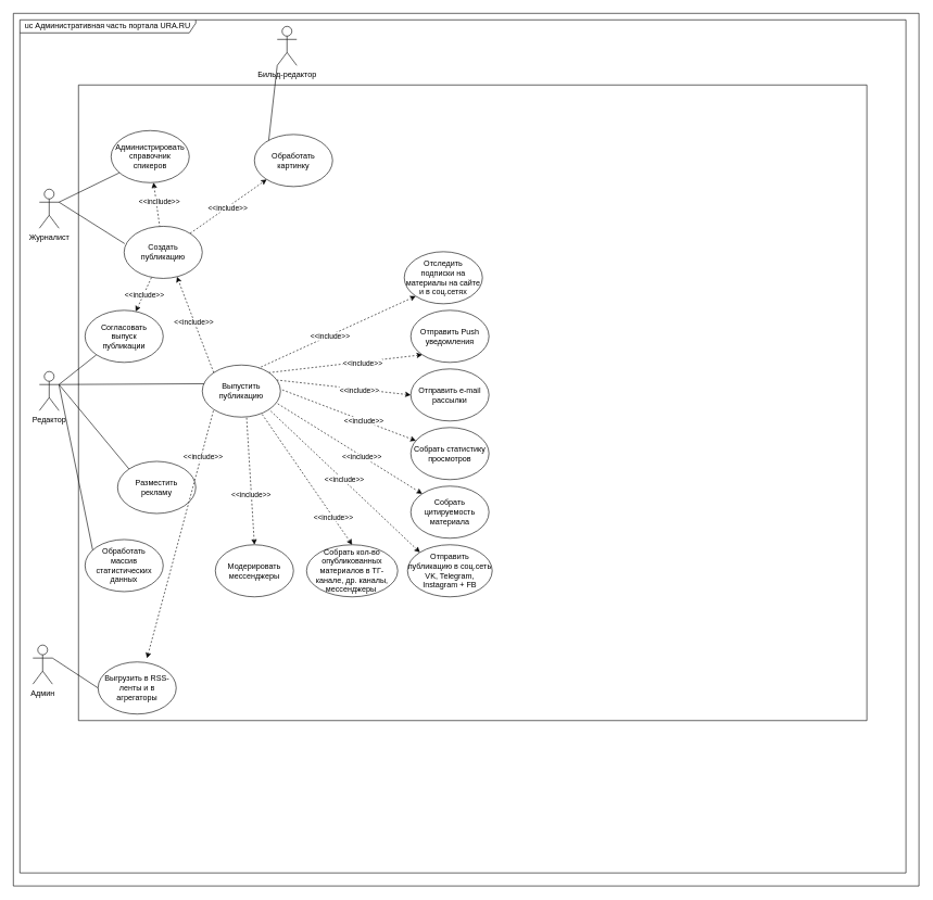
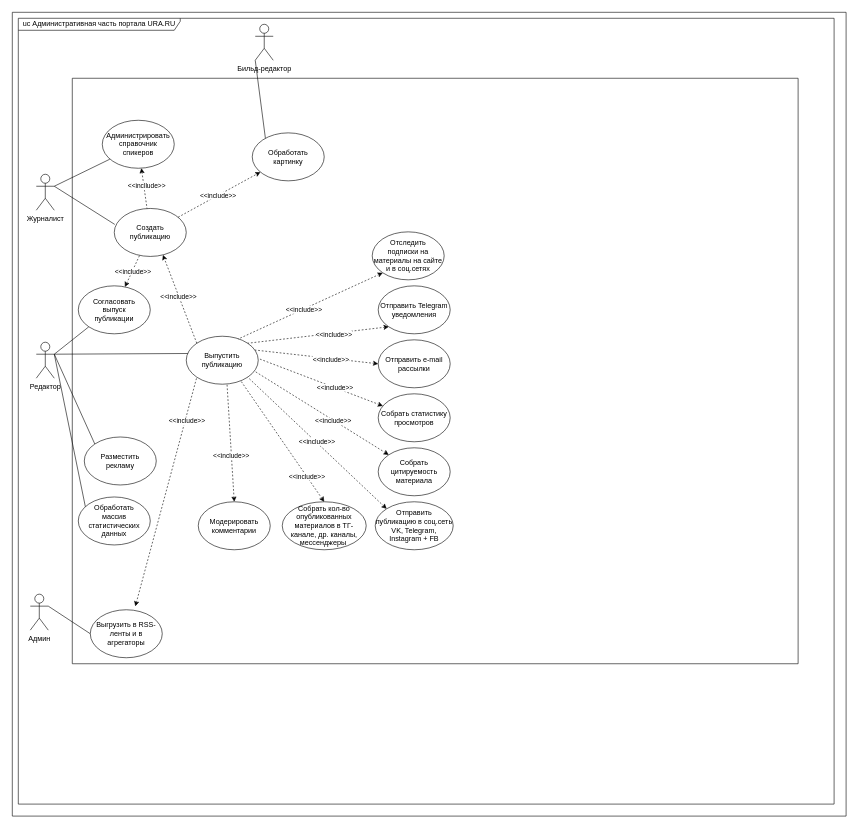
  <mxCell id="0" />
  <mxCell id="1" parent="0" />
  <mxCell id="2" value="" style="swimlane;startSize=0;" vertex="1" parent="1"><mxGeometry x="20" y="20" width="1390" height="1340" as="geometry"><mxRectangle width="50" height="40" as="alternateBounds" /></mxGeometry></mxCell>
  <mxCell id="3" value="uc Административная часть портала URA.RU" style="shape=umlFrame;whiteSpace=wrap;html=1;pointerEvents=0;width=270;height=20;" vertex="1" parent="2"><mxGeometry x="10" y="10" width="1360" height="1310" as="geometry" /></mxCell>
  <mxCell id="4" style="rounded=0;orthogonalLoop=1;jettySize=auto;html=1;exitX=1;exitY=0.333;exitDx=0;exitDy=0;exitPerimeter=0;entryX=0;entryY=0.5;entryDx=0;entryDy=0;endArrow=none;endFill=0;" edge="1" parent="2" source="5" target="28"><mxGeometry relative="1" as="geometry" /></mxCell>
  <mxCell id="5" value="Админ" style="shape=umlActor;verticalLabelPosition=bottom;verticalAlign=top;html=1;" vertex="1" parent="2"><mxGeometry x="30" y="970" width="30" height="60" as="geometry" /></mxCell>
  <mxCell id="6" style="rounded=0;orthogonalLoop=1;jettySize=auto;html=1;exitX=1;exitY=0.333;exitDx=0;exitDy=0;exitPerimeter=0;entryX=0.031;entryY=0.36;entryDx=0;entryDy=0;entryPerimeter=0;endArrow=none;endFill=0;" edge="1" parent="2" source="10" target="38"><mxGeometry relative="1" as="geometry" /></mxCell>
  <mxCell id="7" style="rounded=0;orthogonalLoop=1;jettySize=auto;html=1;exitX=1;exitY=0.333;exitDx=0;exitDy=0;exitPerimeter=0;entryX=0;entryY=0;entryDx=0;entryDy=0;endArrow=none;endFill=0;" edge="1" parent="2" source="10" target="29"><mxGeometry relative="1" as="geometry" /></mxCell>
  <mxCell id="8" style="rounded=0;orthogonalLoop=1;jettySize=auto;html=1;exitX=1;exitY=0.333;exitDx=0;exitDy=0;exitPerimeter=0;entryX=0.1;entryY=0.214;entryDx=0;entryDy=0;entryPerimeter=0;endArrow=none;endFill=0;" edge="1" parent="2" source="10" target="30"><mxGeometry relative="1" as="geometry" /></mxCell>
  <mxCell id="9" style="rounded=0;orthogonalLoop=1;jettySize=auto;html=1;exitX=1;exitY=0.333;exitDx=0;exitDy=0;exitPerimeter=0;entryX=0;entryY=1;entryDx=0;entryDy=0;endArrow=none;endFill=0;" edge="1" parent="2" source="10" target="17"><mxGeometry relative="1" as="geometry" /></mxCell>
  <mxCell id="10" value="Редактор" style="shape=umlActor;verticalLabelPosition=bottom;verticalAlign=top;html=1;" vertex="1" parent="2"><mxGeometry x="40" y="550" width="30" height="60" as="geometry" /></mxCell>
  <mxCell id="11" style="rounded=0;orthogonalLoop=1;jettySize=auto;html=1;exitX=0;exitY=1;exitDx=0;exitDy=0;exitPerimeter=0;entryX=0.183;entryY=0.114;entryDx=0;entryDy=0;endArrow=none;endFill=0;entryPerimeter=0;" edge="1" parent="2" source="12" target="18"><mxGeometry relative="1" as="geometry" /></mxCell>
  <mxCell id="12" value="Бильд-редактор" style="shape=umlActor;verticalLabelPosition=bottom;verticalAlign=top;html=1;" vertex="1" parent="2"><mxGeometry x="405" y="20" width="30" height="60" as="geometry" /></mxCell>
  <mxCell id="13" style="rounded=0;orthogonalLoop=1;jettySize=auto;html=1;exitX=1;exitY=0.333;exitDx=0;exitDy=0;exitPerimeter=0;entryX=0.007;entryY=0.333;entryDx=0;entryDy=0;entryPerimeter=0;endArrow=none;endFill=0;" edge="1" parent="2" source="15" target="31"><mxGeometry relative="1" as="geometry" /></mxCell>
  <mxCell id="14" style="rounded=0;orthogonalLoop=1;jettySize=auto;html=1;exitX=1;exitY=0.333;exitDx=0;exitDy=0;exitPerimeter=0;entryX=0.105;entryY=0.811;entryDx=0;entryDy=0;entryPerimeter=0;endArrow=none;endFill=0;" edge="1" parent="2" source="15" target="19"><mxGeometry relative="1" as="geometry" /></mxCell>
  <mxCell id="15" value="Журналист" style="shape=umlActor;verticalLabelPosition=bottom;verticalAlign=top;html=1;" vertex="1" parent="2"><mxGeometry x="40" y="270" width="30" height="60" as="geometry" /></mxCell>
  <mxCell id="16" value="" style="swimlane;startSize=0;" vertex="1" parent="2"><mxGeometry x="100" y="110" width="1210" height="976" as="geometry" /></mxCell>
  <mxCell id="17" value="Согласовать &lt;br&gt;выпуск &lt;br&gt;публикации" style="ellipse;whiteSpace=wrap;html=1;" vertex="1" parent="16"><mxGeometry x="10" y="346" width="120" height="80" as="geometry" /></mxCell>
- <mxCell id="18" value="Обработать картинку" style="ellipse;whiteSpace=wrap;html=1;" vertex="1" parent="16"><mxGeometry x="270" y="76" width="120" height="80" as="geometry" /></mxCell>
+ <mxCell id="18" value="Обработать картинку" style="ellipse;whiteSpace=wrap;html=1;" vertex="1" parent="16"><mxGeometry x="300" y="91" width="120" height="80" as="geometry" /></mxCell>
  <mxCell id="19" value="Администрировать справочник&lt;br&gt;спикеров" style="ellipse;whiteSpace=wrap;html=1;" vertex="1" parent="16"><mxGeometry x="50" y="70" width="120" height="80" as="geometry" /></mxCell>
  <mxCell id="20" value="Отследить &lt;br&gt;подписки на&lt;br&gt;материалы на сайте и в соц.сетях" style="ellipse;whiteSpace=wrap;html=1;" vertex="1" parent="16"><mxGeometry x="500" y="256" width="120" height="80" as="geometry" /></mxCell>
- <mxCell id="21" value="Отправить Push уведомления" style="ellipse;whiteSpace=wrap;html=1;" vertex="1" parent="16"><mxGeometry x="510" y="346" width="120" height="80" as="geometry" /></mxCell>
+ <mxCell id="21" value="Отправить Telegram уведомления" style="ellipse;whiteSpace=wrap;html=1;" vertex="1" parent="16"><mxGeometry x="510" y="346" width="120" height="80" as="geometry" /></mxCell>
  <mxCell id="22" value="Отправить e-mail рассылки" style="ellipse;whiteSpace=wrap;html=1;" vertex="1" parent="16"><mxGeometry x="510" y="436" width="120" height="80" as="geometry" /></mxCell>
  <mxCell id="23" value="Собрать статистику просмотров" style="ellipse;whiteSpace=wrap;html=1;" vertex="1" parent="16"><mxGeometry x="510" y="526" width="120" height="80" as="geometry" /></mxCell>
  <mxCell id="24" value="Собрать цитируемость материала" style="ellipse;whiteSpace=wrap;html=1;" vertex="1" parent="16"><mxGeometry x="510" y="616" width="120" height="80" as="geometry" /></mxCell>
  <mxCell id="25" value="Отправить публикацию в соц.сеть&lt;br&gt;VK, Telegram, Instagram + FB" style="ellipse;whiteSpace=wrap;html=1;" vertex="1" parent="16"><mxGeometry x="505" y="706" width="130" height="80" as="geometry" /></mxCell>
  <mxCell id="26" value="Собрать кол-во опубликованных материалов в ТГ-канале, др. каналы, мессенджеры&amp;nbsp;" style="ellipse;whiteSpace=wrap;html=1;" vertex="1" parent="16"><mxGeometry x="350" y="706" width="140" height="80" as="geometry" /></mxCell>
- <mxCell id="27" value="Модерировать мессенджеры" style="ellipse;whiteSpace=wrap;html=1;" vertex="1" parent="16"><mxGeometry x="210" y="706" width="120" height="80" as="geometry" /></mxCell>
+ <mxCell id="27" value="Модерировать комментарии" style="ellipse;whiteSpace=wrap;html=1;" vertex="1" parent="16"><mxGeometry x="210" y="706" width="120" height="80" as="geometry" /></mxCell>
  <mxCell id="28" value="Выгрузить в RSS-ленты и в&lt;br/&gt;агрегаторы" style="ellipse;whiteSpace=wrap;html=1;" vertex="1" parent="16"><mxGeometry x="30" y="886" width="120" height="80" as="geometry" /></mxCell>
- <mxCell id="29" value="Разместить &lt;br&gt;рекламу" style="ellipse;whiteSpace=wrap;html=1;" vertex="1" parent="16"><mxGeometry x="60" y="578" width="120" height="80" as="geometry" /></mxCell>
+ <mxCell id="29" value="Разместить &lt;br&gt;рекламу" style="ellipse;whiteSpace=wrap;html=1;" vertex="1" parent="16"><mxGeometry x="20" y="598" width="120" height="80" as="geometry" /></mxCell>
  <mxCell id="30" value="Обработать &lt;br&gt;массив статистических данных" style="ellipse;whiteSpace=wrap;html=1;" vertex="1" parent="16"><mxGeometry x="10" y="698" width="120" height="80" as="geometry" /></mxCell>
  <mxCell id="31" value="Создать &lt;br&gt;публикацию" style="ellipse;whiteSpace=wrap;html=1;" vertex="1" parent="16"><mxGeometry x="70" y="217" width="120" height="80" as="geometry" /></mxCell>
  <mxCell id="32" value="" style="rounded=0;orthogonalLoop=1;jettySize=auto;html=1;endArrow=classic;endFill=1;startArrow=none;startFill=0;dashed=1;" edge="1" parent="16" source="31" target="18"><mxGeometry relative="1" as="geometry" /></mxCell>
  <mxCell id="33" value="&amp;lt;&amp;lt;include&amp;gt;&amp;gt;" style="edgeLabel;html=1;align=center;verticalAlign=middle;resizable=0;points=[];" vertex="1" connectable="0" parent="32"><mxGeometry x="-0.098" relative="1" as="geometry"><mxPoint x="4" y="-2" as="offset" /></mxGeometry></mxCell>
  <mxCell id="34" value="" style="rounded=0;orthogonalLoop=1;jettySize=auto;html=1;endArrow=none;endFill=0;startArrow=classic;startFill=1;dashed=1;" edge="1" parent="16" source="17" target="31"><mxGeometry relative="1" as="geometry" /></mxCell>
  <mxCell id="35" value="&amp;lt;&amp;lt;include&amp;gt;&amp;gt;" style="edgeLabel;html=1;align=center;verticalAlign=middle;resizable=0;points=[];" vertex="1" connectable="0" parent="34"><mxGeometry x="-0.012" relative="1" as="geometry"><mxPoint as="offset" /></mxGeometry></mxCell>
  <mxCell id="36" value="" style="rounded=0;orthogonalLoop=1;jettySize=auto;html=1;endArrow=none;endFill=0;startArrow=classic;startFill=1;dashed=1;" edge="1" parent="16" source="19" target="31"><mxGeometry relative="1" as="geometry" /></mxCell>
  <mxCell id="37" value="&amp;lt;&amp;lt;incllude&amp;gt;&amp;gt;" style="edgeLabel;html=1;align=center;verticalAlign=middle;resizable=0;points=[];" vertex="1" connectable="0" parent="36"><mxGeometry x="-0.346" y="1" relative="1" as="geometry"><mxPoint x="4" y="8" as="offset" /></mxGeometry></mxCell>
  <mxCell id="38" value="Выпустить публикацию" style="ellipse;whiteSpace=wrap;html=1;" vertex="1" parent="16"><mxGeometry x="190" y="430" width="120" height="80" as="geometry" /></mxCell>
  <mxCell id="39" style="rounded=0;orthogonalLoop=1;jettySize=auto;html=1;exitX=0;exitY=0;exitDx=0;exitDy=0;entryX=0.676;entryY=0.969;entryDx=0;entryDy=0;entryPerimeter=0;endArrow=classic;endFill=1;dashed=1;startArrow=none;startFill=0;" edge="1" parent="16" source="38" target="31"><mxGeometry relative="1" as="geometry" /></mxCell>
  <mxCell id="40" value="&amp;lt;&amp;lt;include&amp;gt;&amp;gt;" style="edgeLabel;html=1;align=center;verticalAlign=middle;resizable=0;points=[];" vertex="1" connectable="0" parent="39"><mxGeometry x="0.058" y="1" relative="1" as="geometry"><mxPoint as="offset" /></mxGeometry></mxCell>
  <mxCell id="41" style="rounded=0;orthogonalLoop=1;jettySize=auto;html=1;exitX=0;exitY=1;exitDx=0;exitDy=0;entryX=1;entryY=0;entryDx=0;entryDy=0;endArrow=none;endFill=0;startArrow=classic;startFill=1;dashed=1;" edge="1" parent="16" source="21" target="38"><mxGeometry relative="1" as="geometry" /></mxCell>
  <mxCell id="42" value="&amp;lt;&amp;lt;include&amp;gt;&amp;gt;" style="edgeLabel;html=1;align=center;verticalAlign=middle;resizable=0;points=[];" vertex="1" connectable="0" parent="41"><mxGeometry x="-0.217" y="1" relative="1" as="geometry"><mxPoint as="offset" /></mxGeometry></mxCell>
  <mxCell id="43" style="rounded=0;orthogonalLoop=1;jettySize=auto;html=1;exitX=0;exitY=0.5;exitDx=0;exitDy=0;entryX=0.954;entryY=0.288;entryDx=0;entryDy=0;entryPerimeter=0;endArrow=none;endFill=0;startArrow=classic;startFill=1;dashed=1;" edge="1" parent="16" source="22" target="38"><mxGeometry relative="1" as="geometry" /></mxCell>
  <mxCell id="44" value="&amp;lt;&amp;lt;include&amp;gt;&amp;gt;" style="edgeLabel;html=1;align=center;verticalAlign=middle;resizable=0;points=[];" vertex="1" connectable="0" parent="43"><mxGeometry x="-0.223" y="1" relative="1" as="geometry"><mxPoint as="offset" /></mxGeometry></mxCell>
  <mxCell id="45" value="" style="rounded=0;orthogonalLoop=1;jettySize=auto;html=1;endArrow=none;endFill=0;entryX=1.003;entryY=0.465;entryDx=0;entryDy=0;entryPerimeter=0;startArrow=classic;startFill=1;dashed=1;" edge="1" parent="16" source="23" target="38"><mxGeometry relative="1" as="geometry" /></mxCell>
  <mxCell id="46" value="&amp;lt;&amp;lt;include&amp;gt;&amp;gt;" style="edgeLabel;html=1;align=center;verticalAlign=middle;resizable=0;points=[];" vertex="1" connectable="0" parent="45"><mxGeometry x="-0.224" relative="1" as="geometry"><mxPoint as="offset" /></mxGeometry></mxCell>
  <mxCell id="47" style="rounded=0;orthogonalLoop=1;jettySize=auto;html=1;exitX=0.5;exitY=0;exitDx=0;exitDy=0;entryX=0.566;entryY=0.989;entryDx=0;entryDy=0;endArrow=none;endFill=0;entryPerimeter=0;startArrow=classic;startFill=1;dashed=1;" edge="1" parent="16" source="27" target="38"><mxGeometry relative="1" as="geometry" /></mxCell>
  <mxCell id="48" value="&amp;lt;&amp;lt;include&amp;gt;&amp;gt;" style="edgeLabel;html=1;align=center;verticalAlign=middle;resizable=0;points=[];" vertex="1" connectable="0" parent="47"><mxGeometry x="-0.221" y="1" relative="1" as="geometry"><mxPoint as="offset" /></mxGeometry></mxCell>
  <mxCell id="49" style="rounded=0;orthogonalLoop=1;jettySize=auto;html=1;exitX=0;exitY=0;exitDx=0;exitDy=0;endArrow=none;endFill=0;entryX=0.951;entryY=0.73;entryDx=0;entryDy=0;entryPerimeter=0;startArrow=classic;startFill=1;dashed=1;" edge="1" parent="16" source="24" target="38"><mxGeometry relative="1" as="geometry"><mxPoint x="370" y="420" as="targetPoint" /></mxGeometry></mxCell>
  <mxCell id="50" value="&amp;lt;&amp;lt;include&amp;gt;&amp;gt;" style="edgeLabel;html=1;align=center;verticalAlign=middle;resizable=0;points=[];" vertex="1" connectable="0" parent="49"><mxGeometry x="-0.169" y="2" relative="1" as="geometry"><mxPoint as="offset" /></mxGeometry></mxCell>
  <mxCell id="51" style="rounded=0;orthogonalLoop=1;jettySize=auto;html=1;exitX=0;exitY=0;exitDx=0;exitDy=0;entryX=1;entryY=1;entryDx=0;entryDy=0;endArrow=none;endFill=0;startArrow=classic;startFill=1;dashed=1;" edge="1" parent="16" source="25" target="38"><mxGeometry relative="1" as="geometry" /></mxCell>
  <mxCell id="52" value="&amp;lt;&amp;lt;include&amp;gt;&amp;gt;" style="edgeLabel;html=1;align=center;verticalAlign=middle;resizable=0;points=[];" vertex="1" connectable="0" parent="51"><mxGeometry x="0.014" y="-1" relative="1" as="geometry"><mxPoint as="offset" /></mxGeometry></mxCell>
  <mxCell id="53" style="rounded=0;orthogonalLoop=1;jettySize=auto;html=1;exitX=0.5;exitY=0;exitDx=0;exitDy=0;entryX=0.756;entryY=0.926;entryDx=0;entryDy=0;endArrow=none;endFill=0;entryPerimeter=0;startArrow=classic;startFill=1;dashed=1;" edge="1" parent="16" source="26" target="38"><mxGeometry relative="1" as="geometry" /></mxCell>
  <mxCell id="54" value="&amp;lt;&amp;lt;include&amp;gt;&amp;gt;" style="edgeLabel;html=1;align=center;verticalAlign=middle;resizable=0;points=[];" vertex="1" connectable="0" parent="53"><mxGeometry x="-0.573" relative="1" as="geometry"><mxPoint as="offset" /></mxGeometry></mxCell>
  <mxCell id="55" style="rounded=0;orthogonalLoop=1;jettySize=auto;html=1;exitX=0;exitY=1;exitDx=0;exitDy=0;entryX=0.72;entryY=0.059;entryDx=0;entryDy=0;entryPerimeter=0;endArrow=none;endFill=0;startArrow=classic;startFill=1;dashed=1;" edge="1" parent="16" source="20" target="38"><mxGeometry relative="1" as="geometry" /></mxCell>
  <mxCell id="56" value="&amp;lt;&amp;lt;include&amp;gt;&amp;gt;" style="edgeLabel;html=1;align=center;verticalAlign=middle;resizable=0;points=[];" vertex="1" connectable="0" parent="55"><mxGeometry x="0.098" y="1" relative="1" as="geometry"><mxPoint as="offset" /></mxGeometry></mxCell>
  <mxCell id="57" style="rounded=0;orthogonalLoop=1;jettySize=auto;html=1;exitX=0.626;exitY=-0.072;exitDx=0;exitDy=0;entryX=0;entryY=1;entryDx=0;entryDy=0;endArrow=none;endFill=0;exitPerimeter=0;startArrow=classic;startFill=1;dashed=1;" edge="1" parent="16" source="28" target="38"><mxGeometry relative="1" as="geometry" /></mxCell>
  <mxCell id="58" value="&amp;lt;&amp;lt;include&amp;gt;&amp;gt;" style="edgeLabel;html=1;align=center;verticalAlign=middle;resizable=0;points=[];" vertex="1" connectable="0" parent="57"><mxGeometry x="0.62" y="-3" relative="1" as="geometry"><mxPoint as="offset" /></mxGeometry></mxCell>
